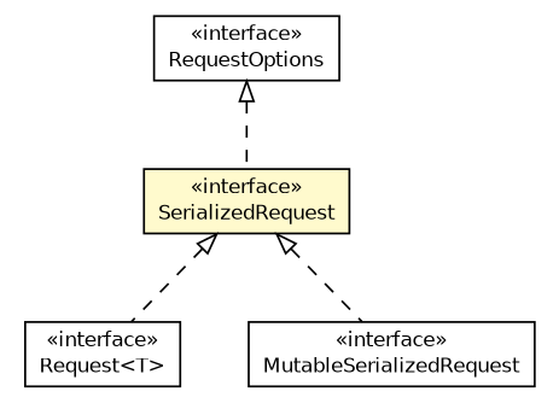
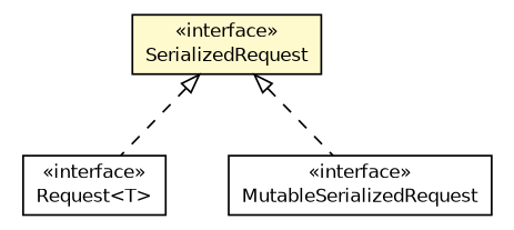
  digraph {
    nodesep=0.25
    ranksep=0.5
    node [fontcolor=black fontname=Helvetica fontsize=10.0 shape=plaintext]
    edge [arrowtail=empty dir=back fontname=Helvetica fontsize=10 headport=p labelfontname=Helvetica labelfontsize=10 style=dashed tailport=p]
    n1 [label=<<table title="io.reinert.requestor.core.Request" border="0" cellborder="1" cellspacing="0" cellpadding="2" port="p" href="./Request.html"> 		<tr><td><table border="0" cellspacing="0" cellpadding="1"> <tr><td align="center" balign="center"> &#171;interface&#187; </td></tr> <tr><td align="center" balign="center"> Request&lt;T&gt; </td></tr> 		</table></td></tr> 		</table>>]
    n2 [label=<<table title="io.reinert.requestor.core.SerializedRequest" border="0" cellborder="1" cellspacing="0" cellpadding="2" port="p" bgcolor="lemonChiffon" href="./SerializedRequest.html"> 		<tr><td><table border="0" cellspacing="0" cellpadding="1"> <tr><td align="center" balign="center"> &#171;interface&#187; </td></tr> <tr><td align="center" balign="center"> SerializedRequest </td></tr> 		</table></td></tr> 		</table>>]
    n3 [label=<<table title="io.reinert.requestor.core.MutableSerializedRequest" border="0" cellborder="1" cellspacing="0" cellpadding="2" port="p" href="./MutableSerializedRequest.html"> 		<tr><td><table border="0" cellspacing="0" cellpadding="1"> <tr><td align="center" balign="center"> &#171;interface&#187; </td></tr> <tr><td align="center" balign="center"> MutableSerializedRequest </td></tr> 		</table></td></tr> 		</table>>]
-   n4 [label=<<table title="io.reinert.requestor.core.RequestOptions" border="0" cellborder="1" cellspacing="0" cellpadding="2" port="p" href="./RequestOptions.html"> 		<tr><td><table border="0" cellspacing="0" cellpadding="1"> <tr><td align="center" balign="center"> &#171;interface&#187; </td></tr> <tr><td align="center" balign="center"> RequestOptions </td></tr> 		</table></td></tr> 		</table>>]
    n2 -> n1
    n2 -> n3
-   n4 -> n2
  }
